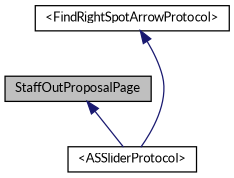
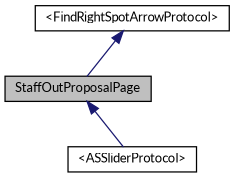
  digraph {
    fontname=Lato
    node [color=black fillcolor=white fontname=Lato fontsize=10 shape=record style=filled]
    edge [color=midnightblue dir=back fontname=Lato fontsize=10 labelfontname=Helvetica labelfontsize=10 style=solid]
    n1 [fillcolor=grey75 fontcolor=black height=0.2 label=StaffOutProposalPage width=0.4]
    n2 [height=0.2 label="\<ASSliderProtocol\>" width=0.4]
    n3 [height=0.2 label="\<FindRightSpotArrowProtocol\>" width=0.4]
    n1 -> n2
-   n3 -> n2
+   n3 -> n1
  }
